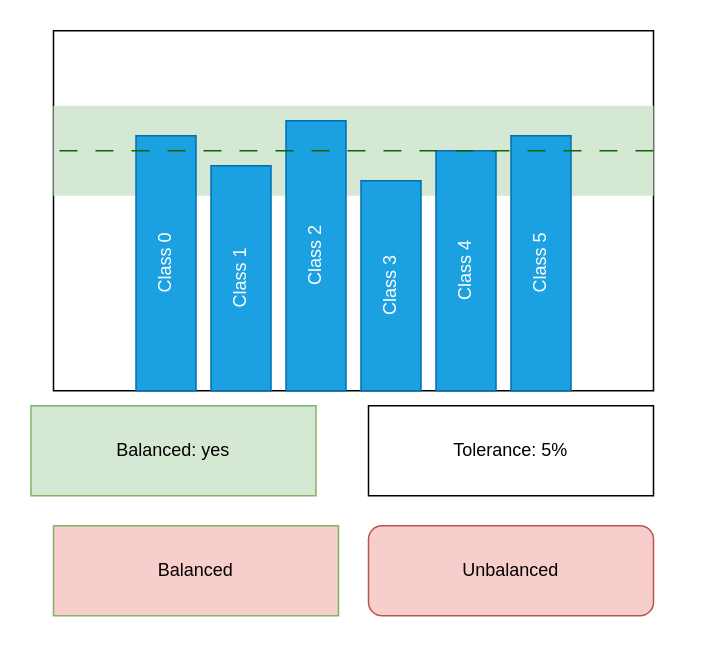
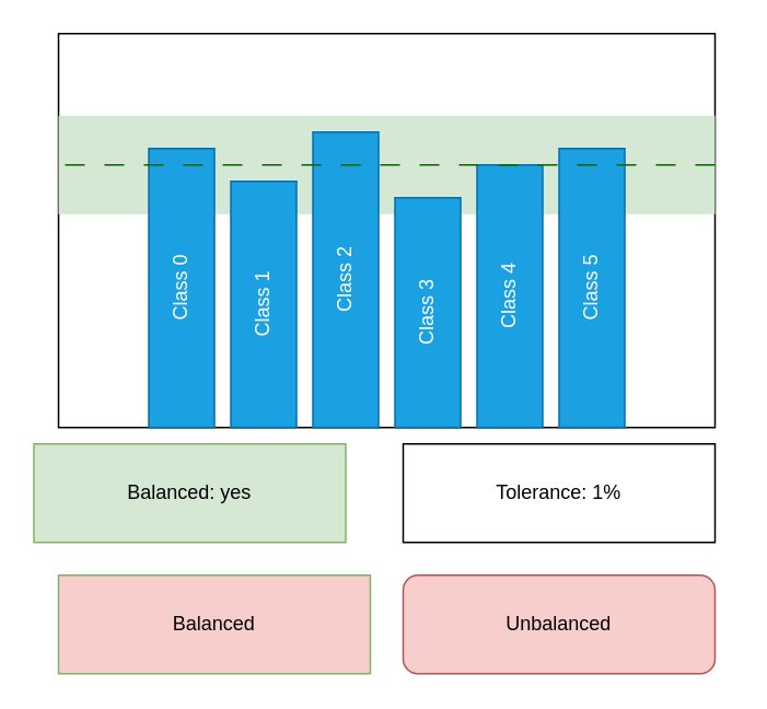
  <mxCell id="0" />
  <mxCell id="1" parent="0" />
  <mxCell id="2" value="" style="rounded=0;whiteSpace=wrap;html=1;" parent="1" vertex="1"><mxGeometry x="35" y="20" width="400" height="240" as="geometry" /></mxCell>
  <mxCell id="3" value="" style="rounded=0;whiteSpace=wrap;html=1;dashed=1;fillColor=#d5e8d4;strokeColor=none;" parent="1" vertex="1"><mxGeometry x="35" y="70" width="400" height="60" as="geometry" /></mxCell>
  <mxCell id="4" value="Class 0" style="rounded=0;whiteSpace=wrap;html=1;fillColor=#1ba1e2;fontColor=#ffffff;strokeColor=#006EAF;direction=south;rotation=-90;" parent="1" vertex="1"><mxGeometry x="25" y="155" width="170" height="40" as="geometry" /></mxCell>
  <mxCell id="5" value="Class 1" style="rounded=0;whiteSpace=wrap;html=1;fillColor=#1ba1e2;fontColor=#ffffff;strokeColor=#006EAF;direction=south;rotation=-90;" parent="1" vertex="1"><mxGeometry x="85" y="165" width="150" height="40" as="geometry" /></mxCell>
  <mxCell id="6" value="Class 2" style="rounded=0;whiteSpace=wrap;html=1;fillColor=#1ba1e2;fontColor=#ffffff;strokeColor=#006EAF;direction=south;rotation=-90;" parent="1" vertex="1"><mxGeometry x="120" y="150" width="180" height="40" as="geometry" /></mxCell>
  <mxCell id="7" value="Class 3" style="rounded=0;whiteSpace=wrap;html=1;fillColor=#1ba1e2;fontColor=#ffffff;strokeColor=#006EAF;direction=south;rotation=-90;" parent="1" vertex="1"><mxGeometry x="190" y="170" width="140" height="40" as="geometry" /></mxCell>
  <mxCell id="8" value="Class 4" style="rounded=0;whiteSpace=wrap;html=1;fillColor=#1ba1e2;fontColor=#ffffff;strokeColor=#006EAF;direction=south;rotation=-90;" parent="1" vertex="1"><mxGeometry x="230" y="160" width="160" height="40" as="geometry" /></mxCell>
  <mxCell id="9" value="Class 5" style="rounded=0;whiteSpace=wrap;html=1;fillColor=#1ba1e2;fontColor=#ffffff;strokeColor=#006EAF;direction=south;rotation=-90;" parent="1" vertex="1"><mxGeometry x="275" y="155" width="170" height="40" as="geometry" /></mxCell>
  <mxCell id="10" value="" style="endArrow=none;dashed=1;html=1;rounded=0;dashPattern=12 12;fillColor=#d80073;strokeColor=#0A6600;exitX=1;exitY=0.5;exitDx=0;exitDy=0;entryX=0;entryY=0.5;entryDx=0;entryDy=0;" parent="1" source="3" target="3" edge="1"><mxGeometry width="50" height="50" relative="1" as="geometry"><mxPoint x="825" y="110" as="sourcePoint" /><mxPoint x="505" y="110" as="targetPoint" /></mxGeometry></mxCell>
- <mxCell id="11" value="Tolerance: 5%" style="rounded=0;whiteSpace=wrap;html=1;" parent="1" vertex="1"><mxGeometry x="245" y="270" width="190" height="60" as="geometry" /></mxCell>
+ <mxCell id="11" value="Tolerance: 1%" style="rounded=0;whiteSpace=wrap;html=1;" parent="1" vertex="1"><mxGeometry x="245" y="270" width="190" height="60" as="geometry" /></mxCell>
  <mxCell id="12" value="Balanced" style="rounded=0;whiteSpace=wrap;html=1;fillColor=#f8cecc;strokeColor=#82b366;" parent="1" vertex="1"><mxGeometry x="35" y="350" width="190" height="60" as="geometry" /></mxCell>
  <mxCell id="13" value="Balanced: yes" style="rounded=0;whiteSpace=wrap;html=1;fillColor=#d5e8d4;strokeColor=#82b366;" parent="1" vertex="1"><mxGeometry x="20" y="270" width="190" height="60" as="geometry" /></mxCell>
  <mxCell id="14" value="Unbalanced" style="whiteSpace=wrap;html=1;fillColor=#f8cecc;strokeColor=#b85450;rounded=1;" parent="1" vertex="1"><mxGeometry x="245" y="350" width="190" height="60" as="geometry" /></mxCell>
